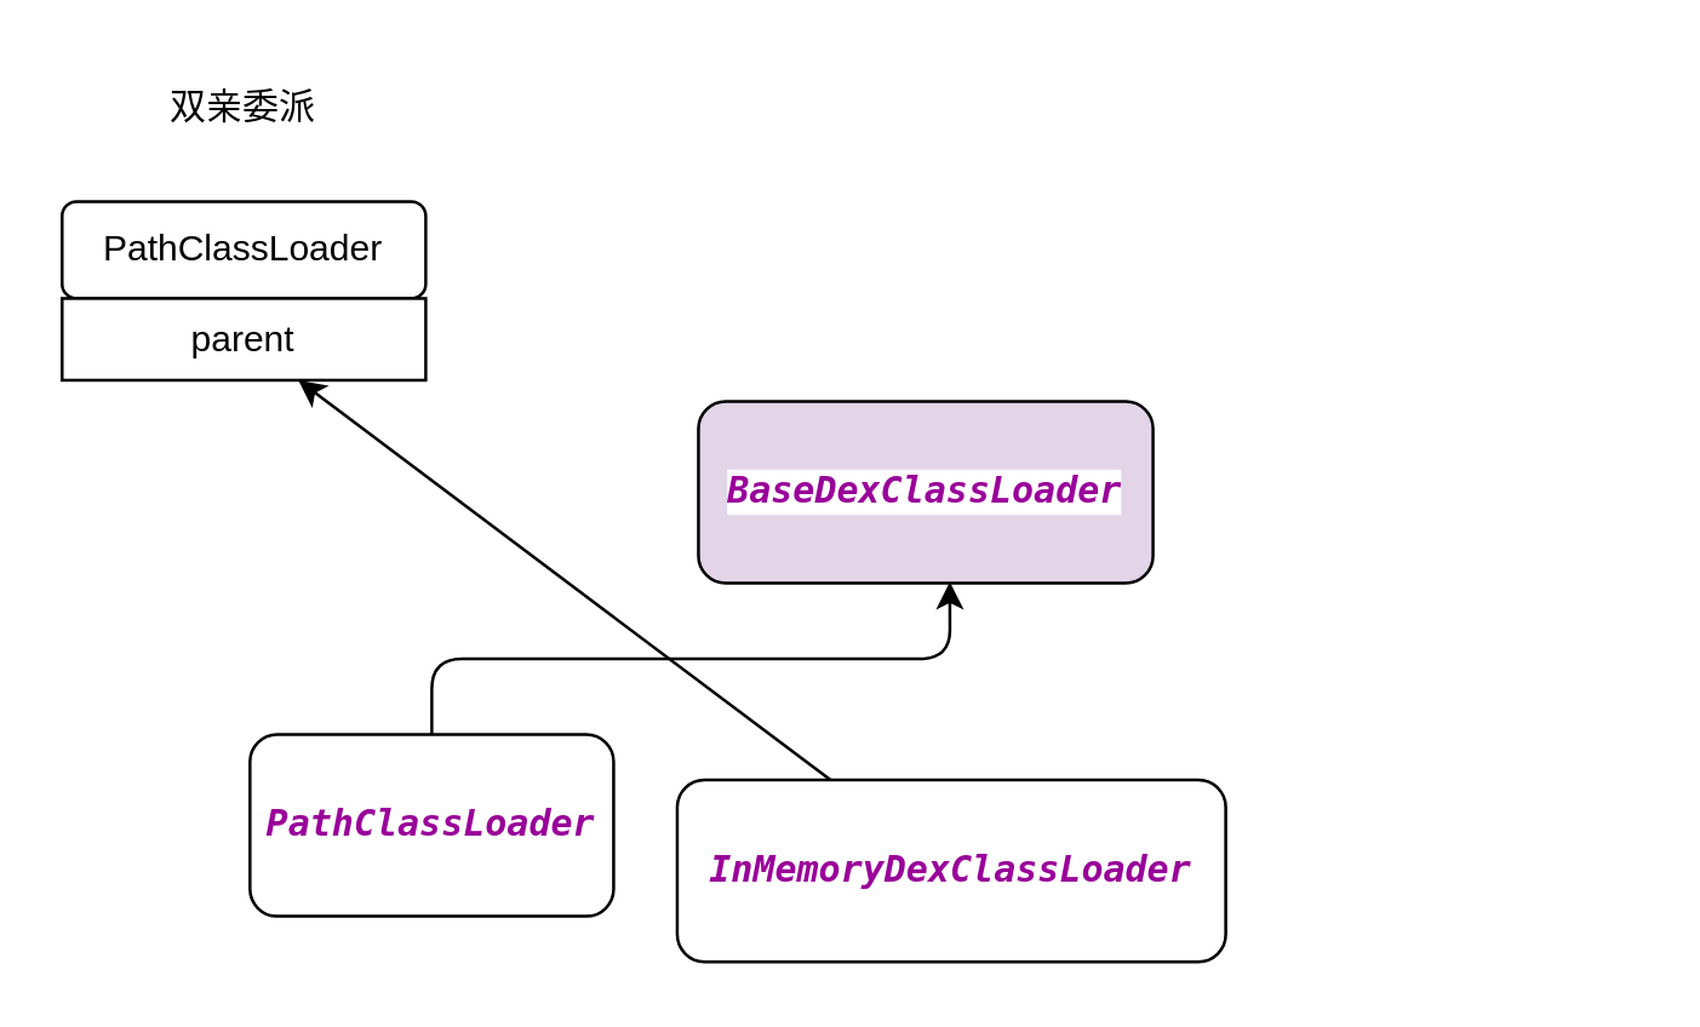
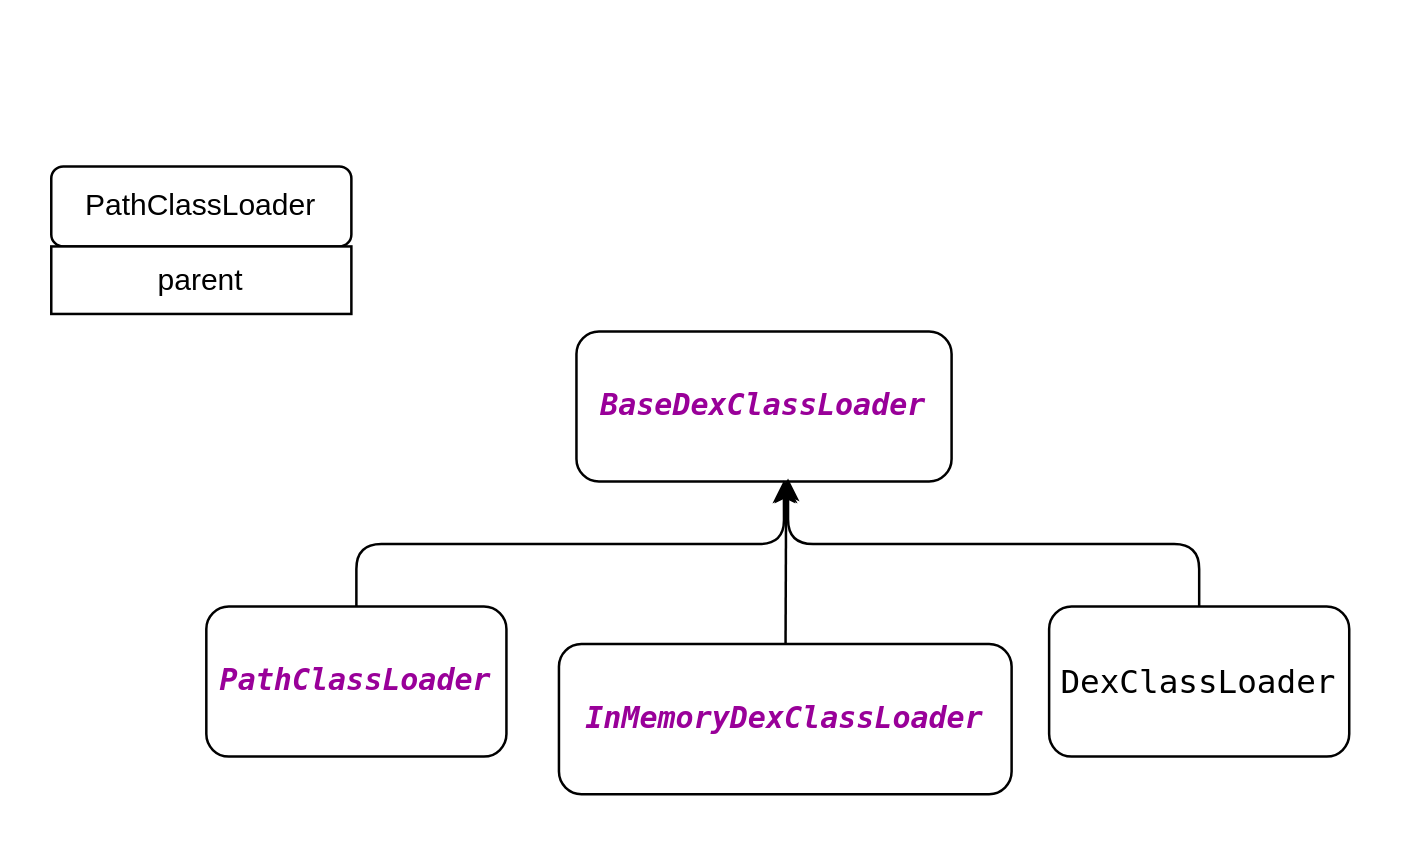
  <mxCell id="0" />
  <mxCell id="1" parent="0" />
- <mxCell id="2" value="&lt;pre style=&quot;border: 0px; margin-top: 0px; margin-bottom: 0px; color: rgb(0, 0, 0); text-align: start; background-color: rgb(255, 255, 255);&quot;&gt;&lt;a style=&quot;text-decoration-line: none; color: rgb(153, 0, 153); font-weight: bold; font-style: italic;&quot; data-definition-place=&quot;def&quot; class=&quot;xc intelliWindow-symbol&quot; href=&quot;http://xrefandroid.com/android-8.1.0_r81/s?refs=BaseDexClassLoader&amp;amp;project=libcore&quot;&gt;BaseDexClassLoader&lt;/a&gt;&lt;/pre&gt;" style="rounded=1;whiteSpace=wrap;html=1;fillColor=#e1d5e7;" parent="1" vertex="1"><mxGeometry x="230" y="132" width="150" height="60" as="geometry" /></mxCell>
+ <mxCell id="2" value="&lt;pre style=&quot;border: 0px; margin-top: 0px; margin-bottom: 0px; color: rgb(0, 0, 0); text-align: start; background-color: rgb(255, 255, 255);&quot;&gt;&lt;a style=&quot;text-decoration-line: none; color: rgb(153, 0, 153); font-weight: bold; font-style: italic;&quot; data-definition-place=&quot;def&quot; class=&quot;xc intelliWindow-symbol&quot; href=&quot;http://xrefandroid.com/android-8.1.0_r81/s?refs=BaseDexClassLoader&amp;amp;project=libcore&quot;&gt;BaseDexClassLoader&lt;/a&gt;&lt;/pre&gt;" style="rounded=1;whiteSpace=wrap;html=1;" parent="1" vertex="1"><mxGeometry x="230" y="132" width="150" height="60" as="geometry" /></mxCell>
  <mxCell id="3" value="&lt;pre style=&quot;border: 0px; margin-top: 0px; margin-bottom: 0px; color: rgb(0, 0, 0); text-align: start; background-color: rgb(255, 255, 255);&quot;&gt;&lt;a style=&quot;text-decoration-line: none; color: rgb(153, 0, 153); font-weight: bold; font-style: italic;&quot; data-definition-place=&quot;def&quot; class=&quot;xc intelliWindow-symbol&quot; href=&quot;http://xrefandroid.com/android-8.1.0_r81/s?refs=InMemoryDexClassLoader&amp;amp;project=libcore&quot;&gt;InMemoryDexClassLoader&lt;/a&gt;&lt;/pre&gt;" style="rounded=1;whiteSpace=wrap;html=1;" parent="1" vertex="1"><mxGeometry x="223" y="257" width="181" height="60" as="geometry" /></mxCell>
  <mxCell id="4" value="&lt;pre style=&quot;border: 0px; margin-top: 0px; margin-bottom: 0px; color: rgb(0, 0, 0); text-align: start; background-color: rgb(255, 255, 255);&quot;&gt;&lt;a style=&quot;text-decoration-line: none; color: rgb(153, 0, 153); font-weight: bold; font-style: italic;&quot; data-definition-place=&quot;def&quot; class=&quot;xc intelliWindow-symbol&quot; href=&quot;http://xrefandroid.com/android-8.1.0_r81/s?refs=PathClassLoader&amp;amp;project=libcore&quot;&gt;PathClassLoader&lt;/a&gt;&lt;/pre&gt;" style="rounded=1;whiteSpace=wrap;html=1;" parent="1" vertex="1"><mxGeometry x="82" y="242" width="120" height="60" as="geometry" /></mxCell>
+ <mxCell id="5" value="&lt;div style=&quot;background-color:#ffffff;color:#080808&quot;&gt;&lt;pre style=&quot;font-family:'JetBrains Mono',monospace;font-size:9.8pt;&quot;&gt;&lt;span style=&quot;color:#000000;&quot;&gt;DexClassLoader&lt;/span&gt;&lt;/pre&gt;&lt;/div&gt;" style="rounded=1;whiteSpace=wrap;html=1;" parent="1" vertex="1"><mxGeometry x="419" y="242" width="120" height="60" as="geometry" /></mxCell>
  <mxCell id="6" style="edgeStyle=orthogonalEdgeStyle;html=1;entryX=0.553;entryY=0.993;entryDx=0;entryDy=0;entryPerimeter=0;exitX=0.5;exitY=0;exitDx=0;exitDy=0;" parent="1" source="4" target="2" edge="1"><mxGeometry relative="1" as="geometry" /></mxCell>
- <mxCell id="7" style="edgeStyle=none;html=1;" parent="1" source="3" target="11" edge="1"><mxGeometry relative="1" as="geometry" /></mxCell>
- <mxCell id="9" value="双亲委派" style="text;html=1;align=center;verticalAlign=middle;whiteSpace=wrap;rounded=0;" parent="1" vertex="1"><mxGeometry x="50" y="20" width="60" height="30" as="geometry" /></mxCell>
+ <mxCell id="7" style="edgeStyle=none;html=1;entryX=0.559;entryY=0.993;entryDx=0;entryDy=0;entryPerimeter=0;" parent="1" source="3" target="2" edge="1"><mxGeometry relative="1" as="geometry" /></mxCell>
+ <mxCell id="8" style="edgeStyle=orthogonalEdgeStyle;html=1;entryX=0.564;entryY=0.98;entryDx=0;entryDy=0;entryPerimeter=0;exitX=0.5;exitY=0;exitDx=0;exitDy=0;" parent="1" source="5" target="2" edge="1"><mxGeometry relative="1" as="geometry" /></mxCell>
  <mxCell id="10" value="PathClassLoader" style="rounded=1;whiteSpace=wrap;html=1;" parent="1" vertex="1"><mxGeometry x="20" y="66" width="120" height="32" as="geometry" /></mxCell>
  <mxCell id="11" value="parent" style="rounded=0;whiteSpace=wrap;html=1;" parent="1" vertex="1"><mxGeometry x="20" y="98" width="120" height="27" as="geometry" /></mxCell>
